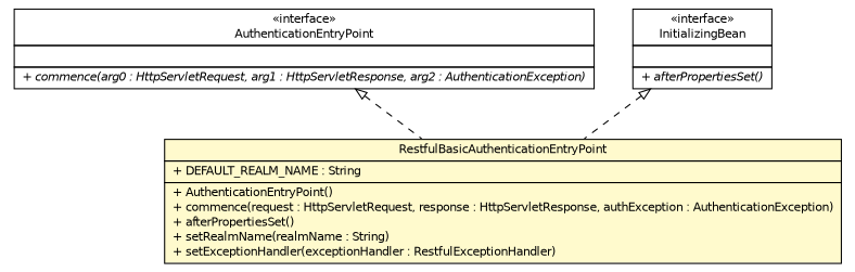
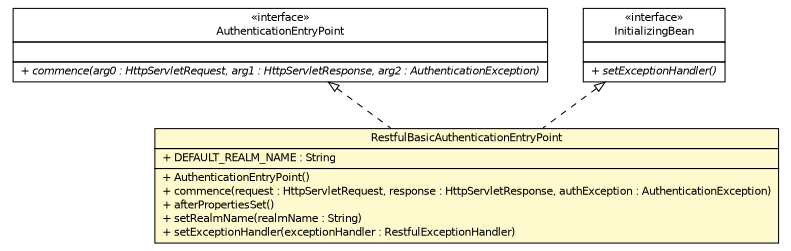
  digraph {
    nodesep=0.25
    ranksep=0.5
    node [fontcolor=black fontname=Helvetica fontsize=10.0 shape=plaintext]
    edge [arrowtail=empty dir=back fontname=Helvetica fontsize=10 headport=p labelfontname=Helvetica labelfontsize=10 style=dashed tailport=p]
    n1 [label=<<table title="com.yirendai.oss.lib.security.internal.rest.RestfulBasicAuthenticationEntryPoint" border="0" cellborder="1" cellspacing="0" cellpadding="2" port="p" bgcolor="lemonChiffon" href="./RestfulBasicAuthenticationEntryPoint.html"> 		<tr><td><table border="0" cellspacing="0" cellpadding="1"> <tr><td align="center" balign="center"> RestfulBasicAuthenticationEntryPoint </td></tr> 		</table></td></tr> 		<tr><td><table border="0" cellspacing="0" cellpadding="1"> <tr><td align="left" balign="left"> + DEFAULT_REALM_NAME : String </td></tr> 		</table></td></tr> 		<tr><td><table border="0" cellspacing="0" cellpadding="1"> <tr><td align="left" balign="left"> + AuthenticationEntryPoint() </td></tr> <tr><td align="left" balign="left"> + commence(request : HttpServletRequest, response : HttpServletResponse, authException : AuthenticationException) </td></tr> <tr><td align="left" balign="left"> + afterPropertiesSet() </td></tr> <tr><td align="left" balign="left"> + setRealmName(realmName : String) </td></tr> <tr><td align="left" balign="left"> + setExceptionHandler(exceptionHandler : RestfulExceptionHandler) </td></tr> 		</table></td></tr> 		</table>>]
    n2 [label=<<table title="org.springframework.security.web.AuthenticationEntryPoint" border="0" cellborder="1" cellspacing="0" cellpadding="2" port="p" href="http://java.sun.com/j2se/1.4.2/docs/api/org/springframework/security/web/AuthenticationEntryPoint.html"> 		<tr><td><table border="0" cellspacing="0" cellpadding="1"> <tr><td align="center" balign="center"> &#171;interface&#187; </td></tr> <tr><td align="center" balign="center"> AuthenticationEntryPoint </td></tr> 		</table></td></tr> 		<tr><td><table border="0" cellspacing="0" cellpadding="1"> <tr><td align="left" balign="left">  </td></tr> 		</table></td></tr> 		<tr><td><table border="0" cellspacing="0" cellpadding="1"> <tr><td align="left" balign="left"><font face="Helvetica-Oblique" point-size="10.0"> + commence(arg0 : HttpServletRequest, arg1 : HttpServletResponse, arg2 : AuthenticationException) </font></td></tr> 		</table></td></tr> 		</table>>]
-   n3 [label=<<table title="org.springframework.beans.factory.InitializingBean" border="0" cellborder="1" cellspacing="0" cellpadding="2" port="p" href="http://java.sun.com/j2se/1.4.2/docs/api/org/springframework/beans/factory/InitializingBean.html"> 		<tr><td><table border="0" cellspacing="0" cellpadding="1"> <tr><td align="center" balign="center"> &#171;interface&#187; </td></tr> <tr><td align="center" balign="center"> InitializingBean </td></tr> 		</table></td></tr> 		<tr><td><table border="0" cellspacing="0" cellpadding="1"> <tr><td align="left" balign="left">  </td></tr> 		</table></td></tr> 		<tr><td><table border="0" cellspacing="0" cellpadding="1"> <tr><td align="left" balign="left"><font face="Helvetica-Oblique" point-size="10.0"> + afterPropertiesSet() </font></td></tr> 		</table></td></tr> 		</table>>]
+   n3 [label=<<table title="org.springframework.beans.factory.InitializingBean" border="0" cellborder="1" cellspacing="0" cellpadding="2" port="p" href="http://java.sun.com/j2se/1.4.2/docs/api/org/springframework/beans/factory/InitializingBean.html"> 		<tr><td><table border="0" cellspacing="0" cellpadding="1"> <tr><td align="center" balign="center"> &#171;interface&#187; </td></tr> <tr><td align="center" balign="center"> InitializingBean </td></tr> 		</table></td></tr> 		<tr><td><table border="0" cellspacing="0" cellpadding="1"> <tr><td align="left" balign="left">  </td></tr> 		</table></td></tr> 		<tr><td><table border="0" cellspacing="0" cellpadding="1"> <tr><td align="left" balign="left"><font face="Helvetica-Oblique" point-size="10.0"> + setExceptionHandler() </font></td></tr> 		</table></td></tr> 		</table>>]
    n2 -> n1
    n3 -> n1
  }
